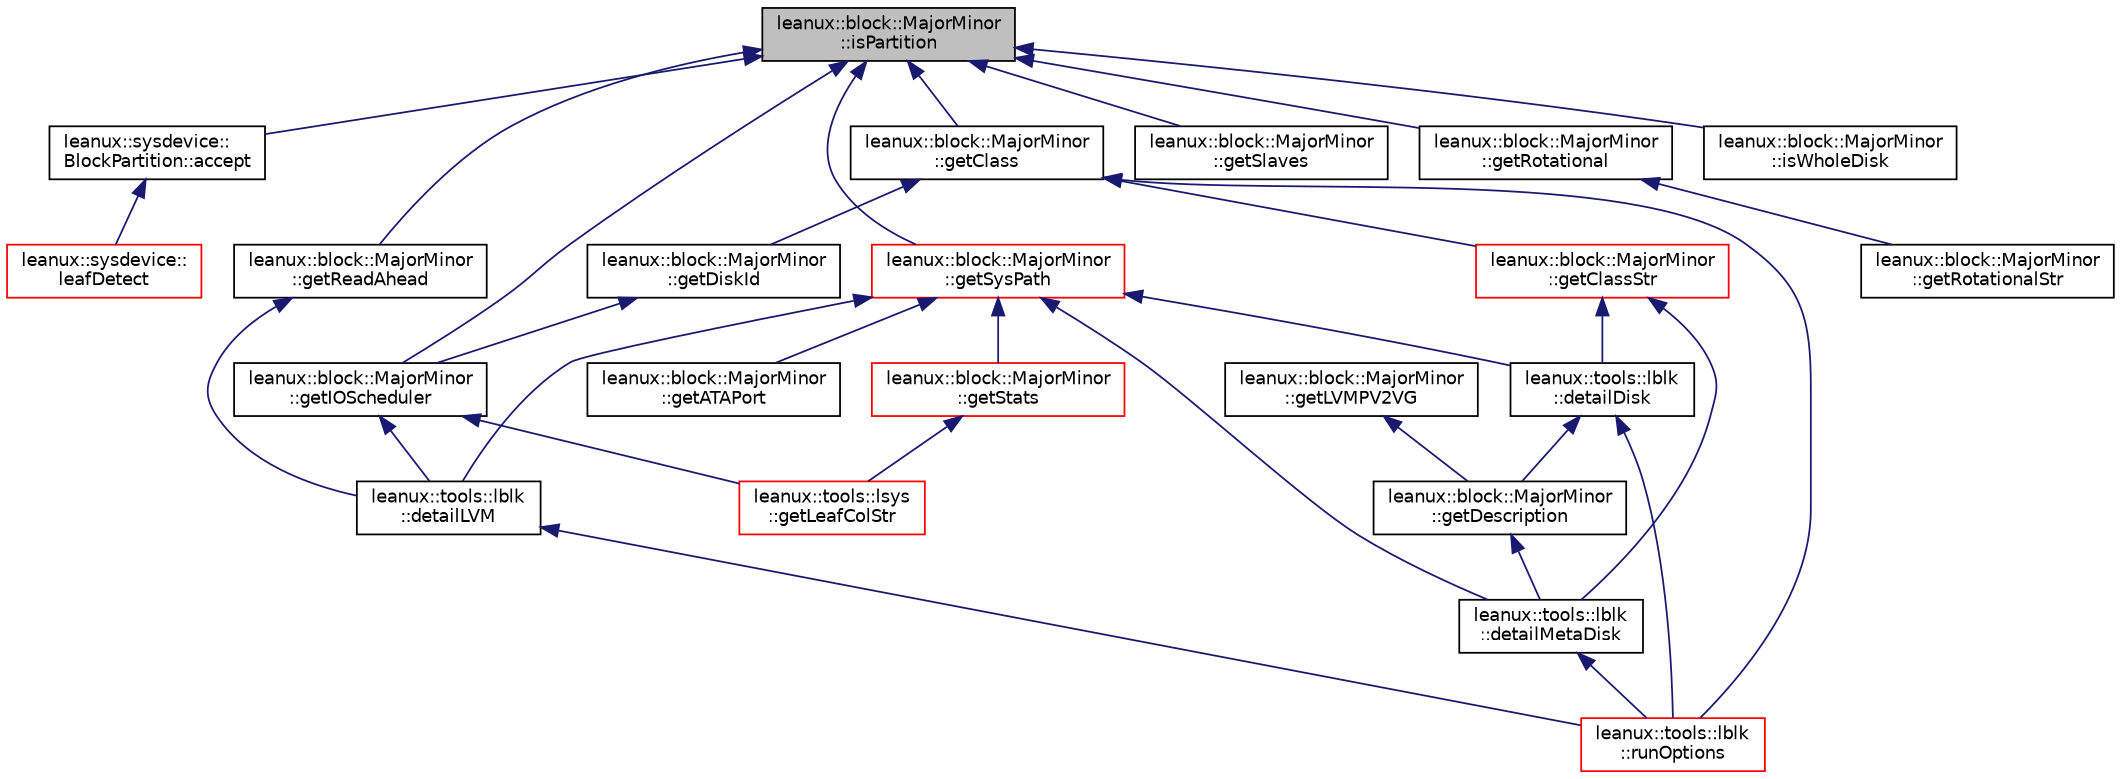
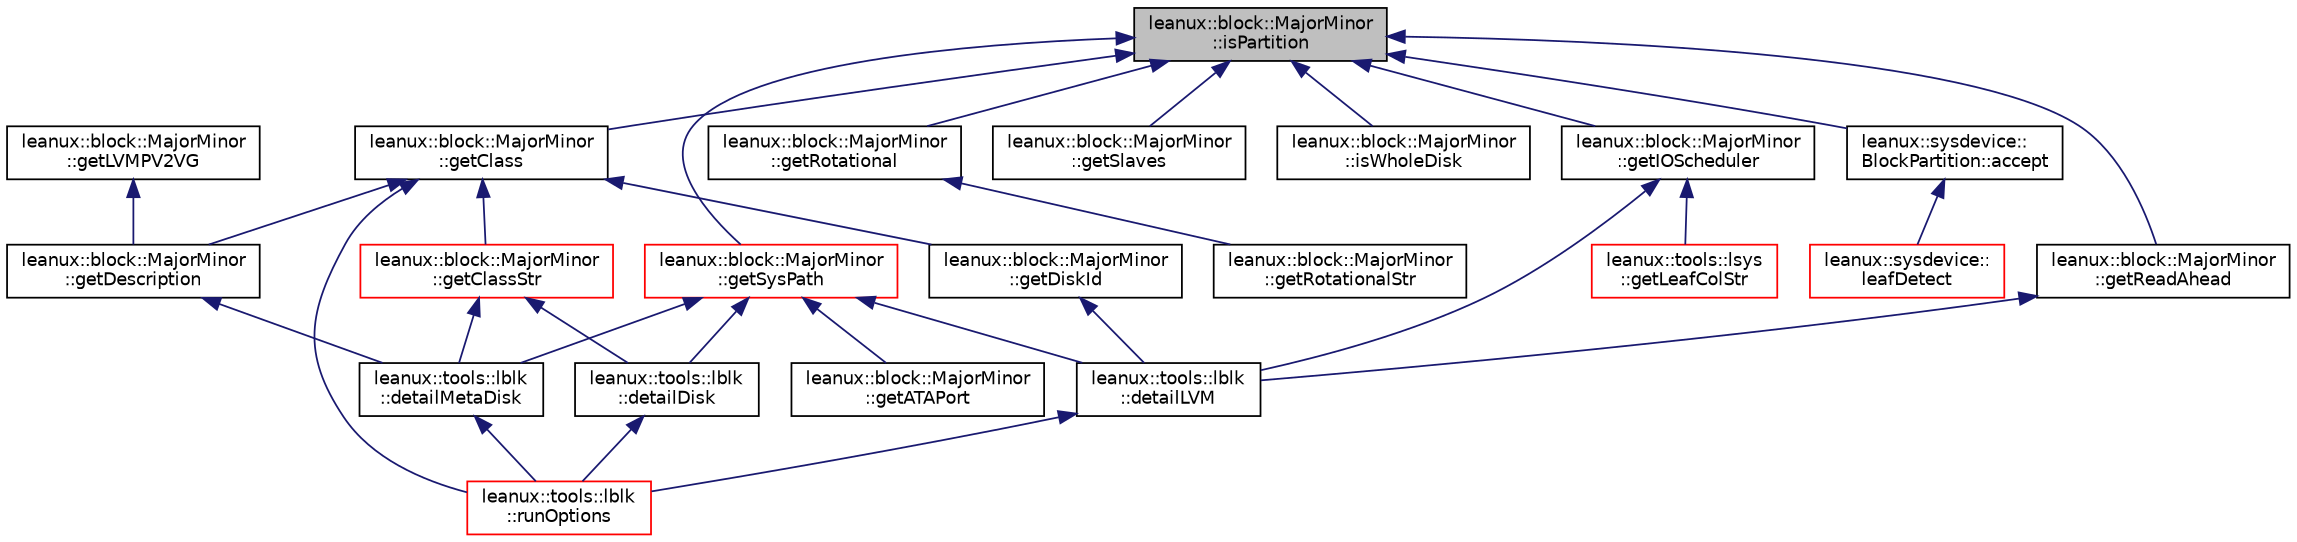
  digraph {
    rankdir=TB
    node [color=black fontname=Helvetica fontsize=10 shape=record]
    edge [color=midnightblue dir=back fontname=Helvetica fontsize=10 labelfontname=Helvetica labelfontsize=10 style=solid]
    n1 [fillcolor=grey75 fontcolor=black height=0.2 label="leanux::block::MajorMinor\l::isPartition" style=filled width=0.4]
    n2 [height=0.2 label="leanux::sysdevice::\lBlockPartition::accept" width=0.4]
    n3 [height=0.2 label="leanux::block::MajorMinor\l::getClass" width=0.4]
    n4 [height=0.2 label="leanux::block::MajorMinor\l::getIOScheduler" width=0.4]
    n5 [height=0.2 label="leanux::block::MajorMinor\l::getReadAhead" width=0.4]
    n6 [height=0.2 label="leanux::block::MajorMinor\l::getRotational" width=0.4]
    n7 [height=0.2 label="leanux::block::MajorMinor\l::getSlaves" width=0.4]
    n8 [color=red height=0.2 label="leanux::block::MajorMinor\l::getSysPath" width=0.4]
    n9 [height=0.2 label="leanux::block::MajorMinor\l::isWholeDisk" width=0.4]
    n10 [color=red height=0.2 label="leanux::sysdevice::\lleafDetect" width=0.4]
    n11 [color=red height=0.2 label="leanux::block::MajorMinor\l::getClassStr" width=0.4]
    n12 [color=red height=0.2 label="leanux::tools::lblk\l::runOptions" width=0.4]
    n13 [height=0.2 label="leanux::block::MajorMinor\l::getDescription" width=0.4]
    n14 [height=0.2 label="leanux::block::MajorMinor\l::getDiskId" width=0.4]
    n15 [height=0.2 label="leanux::tools::lblk\l::detailLVM" width=0.4]
    n16 [color=red height=0.2 label="leanux::tools::lsys\l::getLeafColStr" width=0.4]
    n17 [height=0.2 label="leanux::block::MajorMinor\l::getRotationalStr" width=0.4]
    n18 [height=0.2 label="leanux::tools::lblk\l::detailMetaDisk" width=0.4]
    n19 [height=0.2 label="leanux::tools::lblk\l::detailDisk" width=0.4]
    n20 [height=0.2 label="leanux::block::MajorMinor\l::getATAPort" width=0.4]
-   n21 [color=red height=0.2 label="leanux::block::MajorMinor\l::getStats" width=0.4]
    n22 [height=0.2 label="leanux::block::MajorMinor\l::getLVMPV2VG" width=0.4]
    n1 -> n2
    n1 -> n3
    n1 -> n4
    n1 -> n5
    n1 -> n6
    n1 -> n7
    n1 -> n8
    n1 -> n9
    n2 -> n10
    n3 -> n11
    n3 -> n12
-   n19 -> n13
+   n3 -> n13
    n3 -> n14
    n4 -> n15
    n4 -> n16
    n5 -> n15
    n6 -> n17
    n8 -> n15
    n8 -> n18
    n8 -> n19
    n8 -> n20
-   n8 -> n21
    n11 -> n18
    n11 -> n19
    n13 -> n18
-   n14 -> n4
+   n14 -> n15
    n15 -> n12
    n18 -> n12
    n19 -> n12
-   n21 -> n16
    n22 -> n13
  }
